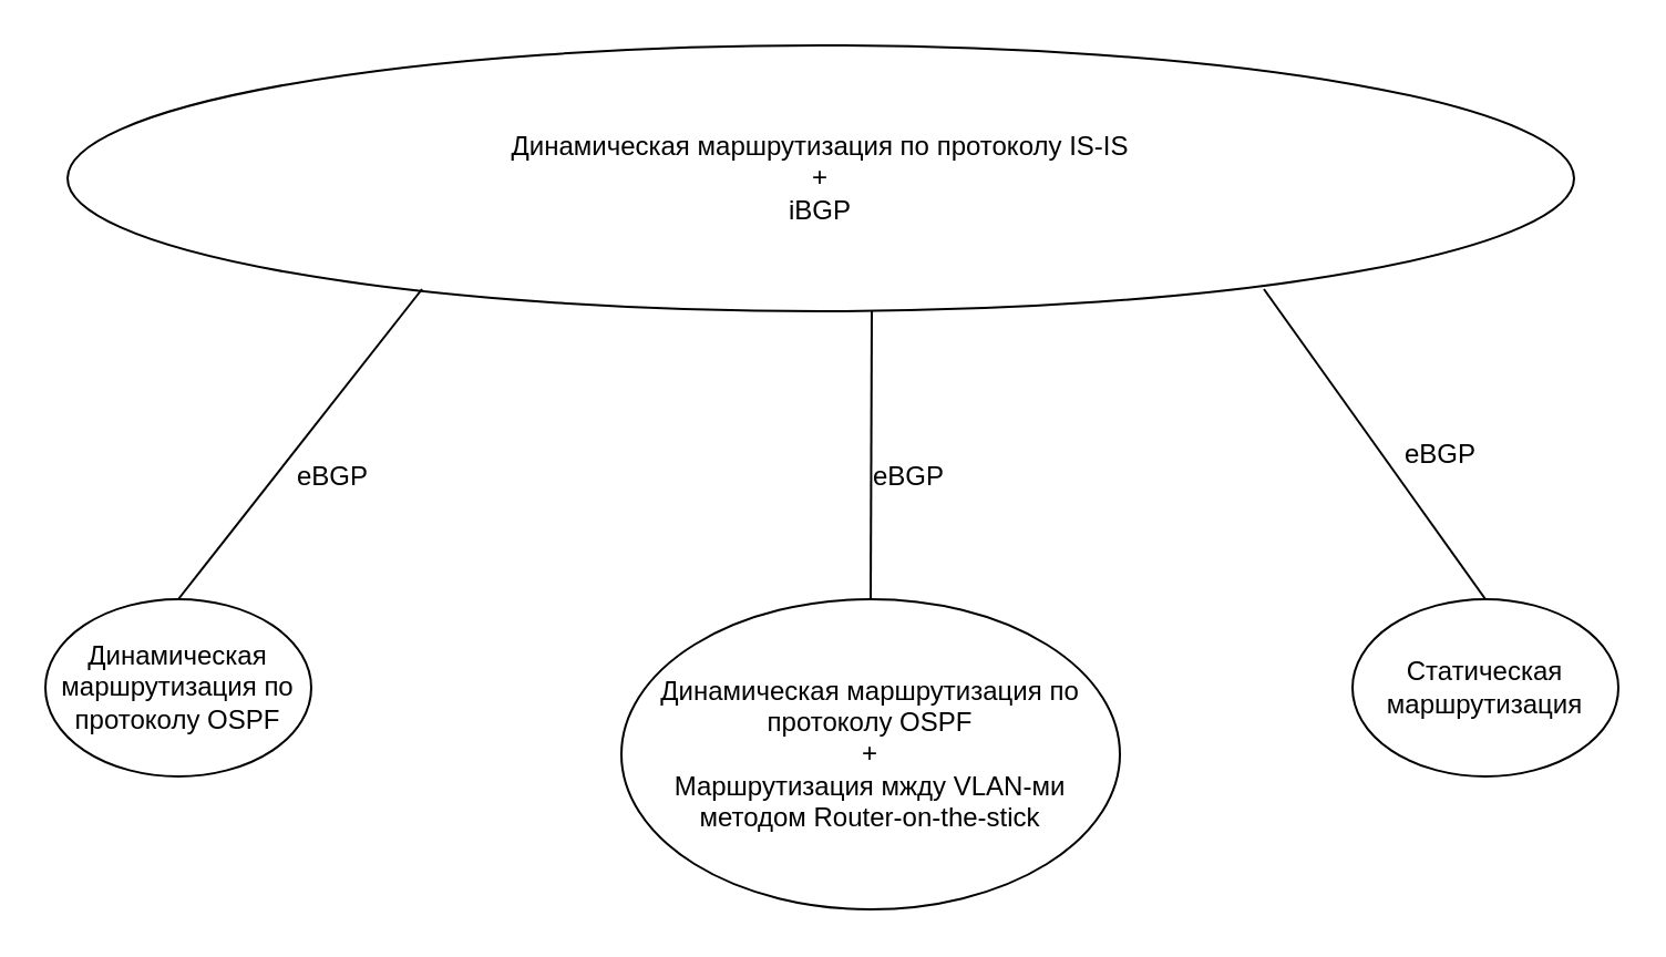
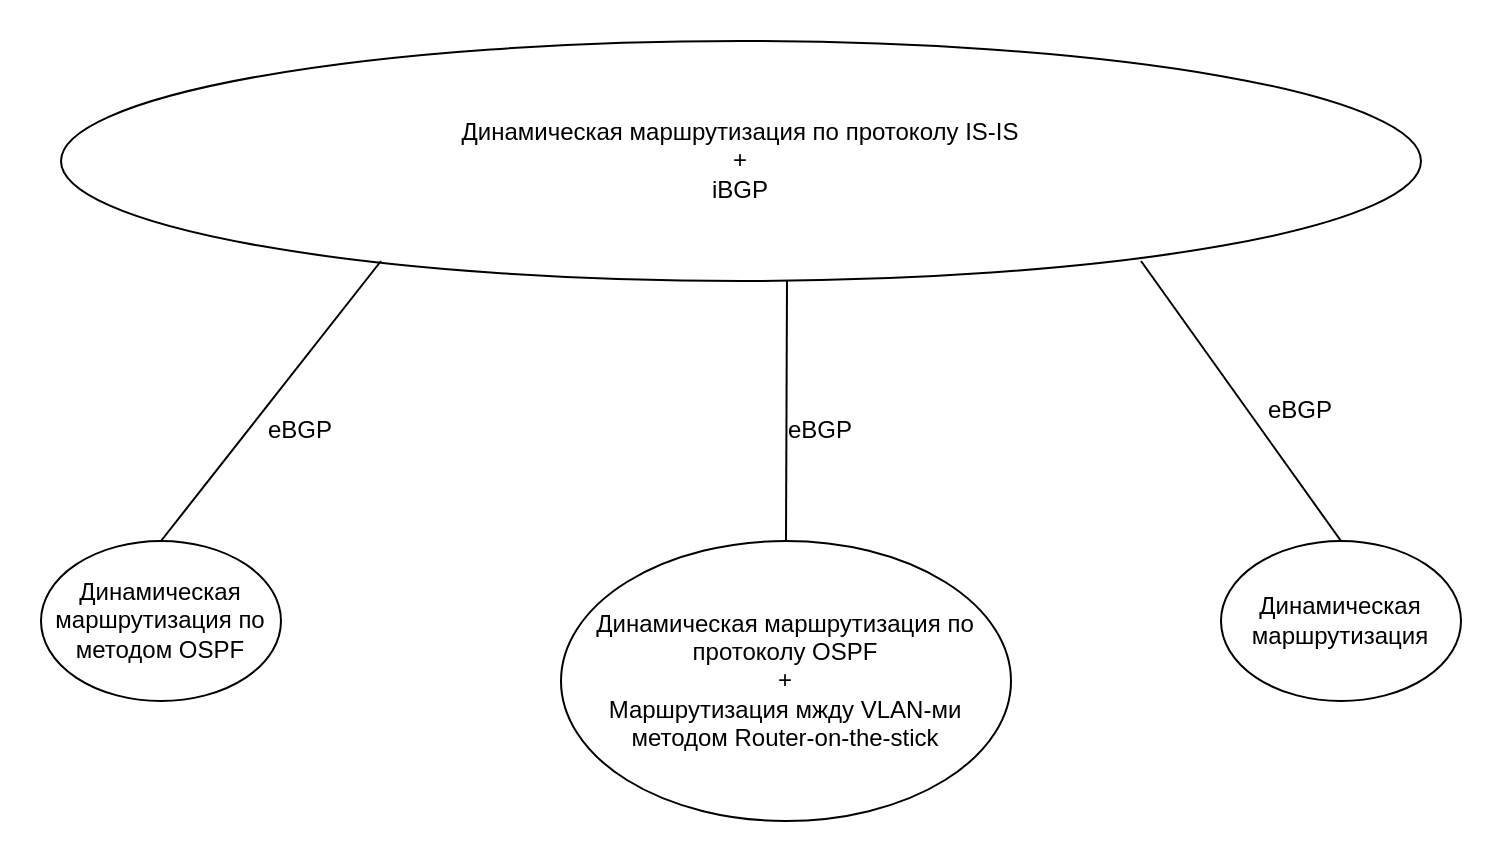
  <mxCell id="0" />
  <mxCell id="1" parent="0" />
  <mxCell id="2" value="Динамическая маршрутизация по протоколу IS-IS&lt;div&gt;+&lt;/div&gt;&lt;div&gt;iBGP&lt;/div&gt;" style="ellipse;whiteSpace=wrap;html=1;" vertex="1" parent="1"><mxGeometry x="30" y="20" width="680" height="120" as="geometry" /></mxCell>
- <mxCell id="3" value="Динамическая маршрутизация по протоколу OSPF" style="ellipse;whiteSpace=wrap;html=1;" vertex="1" parent="1"><mxGeometry x="20" y="270" width="120" height="80" as="geometry" /></mxCell>
+ <mxCell id="3" value="Динамическая маршрутизация по методом OSPF" style="ellipse;whiteSpace=wrap;html=1;" vertex="1" parent="1"><mxGeometry x="20" y="270" width="120" height="80" as="geometry" /></mxCell>
  <mxCell id="4" value="Динамическая маршрутизация по протоколу OSPF&lt;div&gt;+&lt;/div&gt;&lt;div&gt;Маршрутизация мжду VLAN-ми методом Router-on-the-stick&lt;/div&gt;" style="ellipse;whiteSpace=wrap;html=1;" vertex="1" parent="1"><mxGeometry x="280" y="270" width="225" height="140" as="geometry" /></mxCell>
- <mxCell id="5" value="Статическая маршрутизация" style="ellipse;whiteSpace=wrap;html=1;" vertex="1" parent="1"><mxGeometry x="610" y="270" width="120" height="80" as="geometry" /></mxCell>
+ <mxCell id="5" value="Динамическая маршрутизация" style="ellipse;whiteSpace=wrap;html=1;" vertex="1" parent="1"><mxGeometry x="610" y="270" width="120" height="80" as="geometry" /></mxCell>
  <mxCell id="6" value="" style="endArrow=none;html=1;rounded=0;exitX=0.5;exitY=0;exitDx=0;exitDy=0;" edge="1" parent="1" source="3"><mxGeometry width="50" height="50" relative="1" as="geometry"><mxPoint x="200" y="200" as="sourcePoint" /><mxPoint x="190" y="130" as="targetPoint" /></mxGeometry></mxCell>
  <mxCell id="7" value="" style="endArrow=none;html=1;rounded=0;exitX=0.5;exitY=0;exitDx=0;exitDy=0;" edge="1" parent="1" source="4"><mxGeometry width="50" height="50" relative="1" as="geometry"><mxPoint x="200" y="200" as="sourcePoint" /><mxPoint x="393" y="140" as="targetPoint" /></mxGeometry></mxCell>
  <mxCell id="8" value="" style="endArrow=none;html=1;rounded=0;exitX=0.5;exitY=0;exitDx=0;exitDy=0;" edge="1" parent="1" source="5"><mxGeometry width="50" height="50" relative="1" as="geometry"><mxPoint x="200" y="200" as="sourcePoint" /><mxPoint x="570" y="130" as="targetPoint" /></mxGeometry></mxCell>
  <mxCell id="9" value="eBGP" style="text;html=1;align=center;verticalAlign=middle;whiteSpace=wrap;rounded=0;" vertex="1" parent="1"><mxGeometry x="120" y="200" width="60" height="30" as="geometry" /></mxCell>
  <mxCell id="10" value="eBGP" style="text;html=1;align=center;verticalAlign=middle;whiteSpace=wrap;rounded=0;" vertex="1" parent="1"><mxGeometry x="380" y="200" width="60" height="30" as="geometry" /></mxCell>
  <mxCell id="11" value="eBGP" style="text;html=1;align=center;verticalAlign=middle;whiteSpace=wrap;rounded=0;" vertex="1" parent="1"><mxGeometry x="620" y="190" width="60" height="30" as="geometry" /></mxCell>
